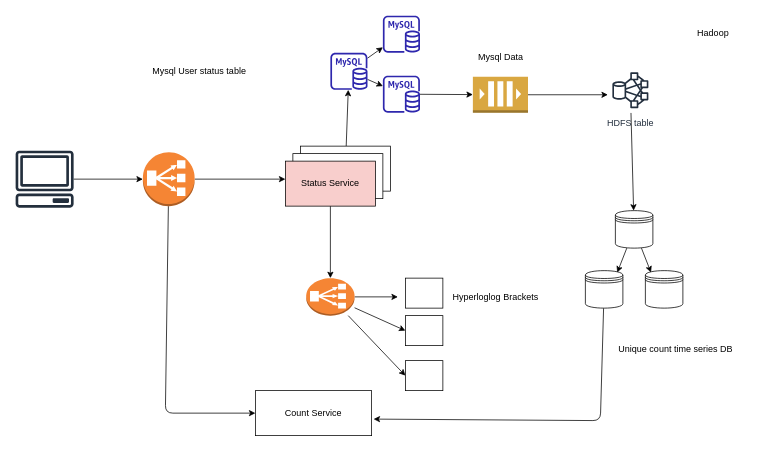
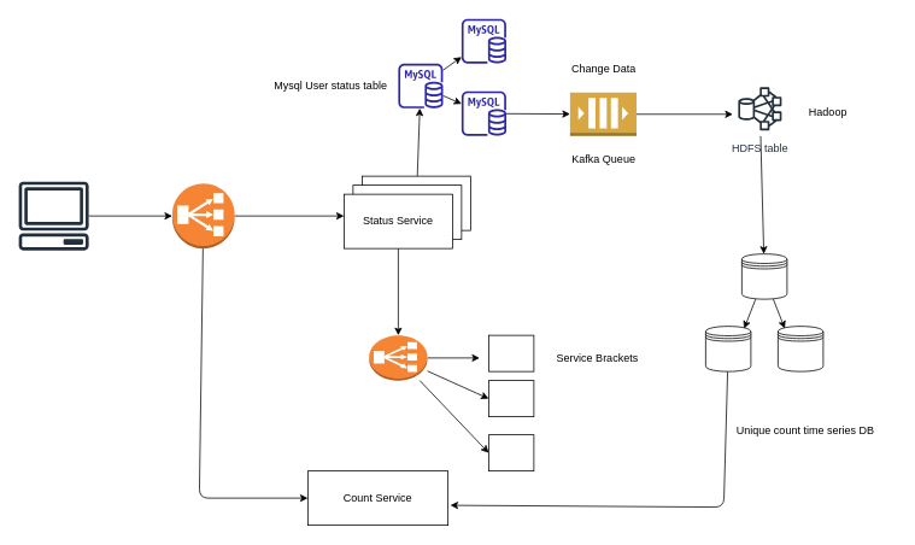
  <mxCell id="0" />
  <mxCell id="1" parent="0" />
  <mxCell id="2" style="edgeStyle=none;html=1;" edge="1" parent="1" source="3" target="6"><mxGeometry relative="1" as="geometry"><mxPoint x="190" y="238" as="targetPoint" /></mxGeometry></mxCell>
  <mxCell id="3" value="" style="sketch=0;outlineConnect=0;fontColor=#232F3E;gradientColor=none;fillColor=#232F3D;strokeColor=none;dashed=0;verticalLabelPosition=bottom;verticalAlign=top;align=center;html=1;fontSize=12;fontStyle=0;aspect=fixed;pointerEvents=1;shape=mxgraph.aws4.client;" vertex="1" parent="1"><mxGeometry x="20" y="200" width="78" height="76" as="geometry" /></mxCell>
  <mxCell id="4" style="edgeStyle=none;html=1;" edge="1" parent="1" source="6"><mxGeometry relative="1" as="geometry"><mxPoint x="380" y="238" as="targetPoint" /></mxGeometry></mxCell>
  <mxCell id="5" style="edgeStyle=none;html=1;entryX=0;entryY=0.5;entryDx=0;entryDy=0;" edge="1" parent="1" source="6" target="20"><mxGeometry relative="1" as="geometry"><Array as="points"><mxPoint x="220" y="550" /></Array></mxGeometry></mxCell>
  <mxCell id="6" value="" style="outlineConnect=0;dashed=0;verticalLabelPosition=bottom;verticalAlign=top;align=center;html=1;shape=mxgraph.aws3.classic_load_balancer;fillColor=#F58534;gradientColor=none;" vertex="1" parent="1"><mxGeometry x="190" y="202" width="69" height="72" as="geometry" /></mxCell>
  <mxCell id="7" style="edgeStyle=none;html=1;" edge="1" parent="1" source="8" target="23"><mxGeometry relative="1" as="geometry"><mxPoint x="460" y="130" as="targetPoint" /></mxGeometry></mxCell>
  <mxCell id="8" value="" style="rounded=0;whiteSpace=wrap;html=1;" vertex="1" parent="1"><mxGeometry x="400" y="194" width="120" height="60" as="geometry" /></mxCell>
  <mxCell id="9" value="" style="rounded=0;whiteSpace=wrap;html=1;" vertex="1" parent="1"><mxGeometry x="390" y="204" width="120" height="60" as="geometry" /></mxCell>
  <mxCell id="10" style="edgeStyle=none;html=1;" edge="1" parent="1" source="11" target="15"><mxGeometry relative="1" as="geometry"><mxPoint x="440" y="350" as="targetPoint" /></mxGeometry></mxCell>
- <mxCell id="11" value="Status Service" style="rounded=0;whiteSpace=wrap;html=1;fillColor=#f8cecc;" vertex="1" parent="1"><mxGeometry x="380" y="214" width="120" height="60" as="geometry" /></mxCell>
+ <mxCell id="11" value="Status Service" style="rounded=0;whiteSpace=wrap;html=1;" vertex="1" parent="1"><mxGeometry x="380" y="214" width="120" height="60" as="geometry" /></mxCell>
  <mxCell id="12" style="edgeStyle=none;html=1;" edge="1" parent="1" source="15"><mxGeometry relative="1" as="geometry"><mxPoint x="530" y="395" as="targetPoint" /></mxGeometry></mxCell>
  <mxCell id="13" style="edgeStyle=none;html=1;entryX=0;entryY=0.5;entryDx=0;entryDy=0;" edge="1" parent="1" source="15" target="17"><mxGeometry relative="1" as="geometry" /></mxCell>
  <mxCell id="14" style="edgeStyle=none;html=1;entryX=0;entryY=0.5;entryDx=0;entryDy=0;" edge="1" parent="1" source="15" target="18"><mxGeometry relative="1" as="geometry" /></mxCell>
  <mxCell id="15" value="" style="outlineConnect=0;dashed=0;verticalLabelPosition=bottom;verticalAlign=top;align=center;html=1;shape=mxgraph.aws3.classic_load_balancer;fillColor=#F58534;gradientColor=none;" vertex="1" parent="1"><mxGeometry x="407.75" y="370" width="64.5" height="50" as="geometry" /></mxCell>
  <mxCell id="16" value="" style="rounded=0;whiteSpace=wrap;html=1;" vertex="1" parent="1"><mxGeometry x="540" y="370" width="50" height="40" as="geometry" /></mxCell>
  <mxCell id="17" value="" style="rounded=0;whiteSpace=wrap;html=1;" vertex="1" parent="1"><mxGeometry x="540" y="420" width="50" height="40" as="geometry" /></mxCell>
  <mxCell id="18" value="" style="rounded=0;whiteSpace=wrap;html=1;" vertex="1" parent="1"><mxGeometry x="540" y="480" width="50" height="40" as="geometry" /></mxCell>
- <mxCell id="19" value="Hyperloglog Brackets" style="text;html=1;align=center;verticalAlign=middle;resizable=0;points=[];autosize=1;strokeColor=none;fillColor=none;" vertex="1" parent="1"><mxGeometry x="590" y="380" width="140" height="30" as="geometry" /></mxCell>
+ <mxCell id="19" value="Service Brackets" style="text;html=1;align=center;verticalAlign=middle;resizable=0;points=[];autosize=1;strokeColor=none;fillColor=none;" vertex="1" parent="1"><mxGeometry x="590" y="380" width="140" height="30" as="geometry" /></mxCell>
  <mxCell id="20" value="Count Service" style="rounded=0;whiteSpace=wrap;html=1;" vertex="1" parent="1"><mxGeometry x="340" y="520" width="155" height="60" as="geometry" /></mxCell>
  <mxCell id="21" style="edgeStyle=none;html=1;" edge="1" parent="1" source="23" target="26"><mxGeometry relative="1" as="geometry" /></mxCell>
  <mxCell id="22" style="edgeStyle=none;html=1;" edge="1" parent="1" source="23" target="25"><mxGeometry relative="1" as="geometry" /></mxCell>
  <mxCell id="23" value="" style="sketch=0;outlineConnect=0;fontColor=#232F3E;gradientColor=none;fillColor=#2E27AD;strokeColor=none;dashed=0;verticalLabelPosition=bottom;verticalAlign=top;align=center;html=1;fontSize=12;fontStyle=0;aspect=fixed;pointerEvents=1;shape=mxgraph.aws4.rds_mysql_instance;" vertex="1" parent="1"><mxGeometry x="440" y="69.5" width="49.5" height="49.5" as="geometry" /></mxCell>
  <mxCell id="24" style="edgeStyle=none;html=1;" edge="1" parent="1" source="25" target="29"><mxGeometry relative="1" as="geometry"><mxPoint x="640" y="124.75" as="targetPoint" /></mxGeometry></mxCell>
  <mxCell id="25" value="" style="sketch=0;outlineConnect=0;fontColor=#232F3E;gradientColor=none;fillColor=#2E27AD;strokeColor=none;dashed=0;verticalLabelPosition=bottom;verticalAlign=top;align=center;html=1;fontSize=12;fontStyle=0;aspect=fixed;pointerEvents=1;shape=mxgraph.aws4.rds_mysql_instance;" vertex="1" parent="1"><mxGeometry x="510" y="100" width="49.5" height="49.5" as="geometry" /></mxCell>
  <mxCell id="26" value="" style="sketch=0;outlineConnect=0;fontColor=#232F3E;gradientColor=none;fillColor=#2E27AD;strokeColor=none;dashed=0;verticalLabelPosition=bottom;verticalAlign=top;align=center;html=1;fontSize=12;fontStyle=0;aspect=fixed;pointerEvents=1;shape=mxgraph.aws4.rds_mysql_instance;" vertex="1" parent="1"><mxGeometry x="510" y="20" width="49.5" height="49.5" as="geometry" /></mxCell>
- <mxCell id="27" value="Mysql User status table" style="text;html=1;align=center;verticalAlign=middle;resizable=0;points=[];autosize=1;strokeColor=none;fillColor=none;" vertex="1" parent="1"><mxGeometry x="190" y="79.25" width="150" height="30" as="geometry" /></mxCell>
+ <mxCell id="27" value="Mysql User status table" style="text;html=1;align=center;verticalAlign=middle;resizable=0;points=[];autosize=1;strokeColor=none;fillColor=none;" vertex="1" parent="1"><mxGeometry x="290" y="79.25" width="150" height="30" as="geometry" /></mxCell>
  <mxCell id="28" style="edgeStyle=none;html=1;" edge="1" parent="1" source="29"><mxGeometry relative="1" as="geometry"><mxPoint x="810" y="125.5" as="targetPoint" /></mxGeometry></mxCell>
  <mxCell id="29" value="" style="outlineConnect=0;dashed=0;verticalLabelPosition=bottom;verticalAlign=top;align=center;html=1;shape=mxgraph.aws3.queue;fillColor=#D9A741;gradientColor=none;" vertex="1" parent="1"><mxGeometry x="630" y="101.5" width="73.5" height="48" as="geometry" /></mxCell>
  <mxCell id="30" style="edgeStyle=none;html=1;" edge="1" parent="1" source="31" target="34"><mxGeometry relative="1" as="geometry"><mxPoint x="840" y="310" as="targetPoint" /></mxGeometry></mxCell>
  <mxCell id="31" value="HDFS table" style="sketch=0;outlineConnect=0;fontColor=#232F3E;gradientColor=none;strokeColor=#232F3E;fillColor=#ffffff;dashed=0;verticalLabelPosition=bottom;verticalAlign=top;align=center;html=1;fontSize=12;fontStyle=0;aspect=fixed;shape=mxgraph.aws4.resourceIcon;resIcon=mxgraph.aws4.hdfs_cluster;" vertex="1" parent="1"><mxGeometry x="810" y="89.5" width="60" height="60" as="geometry" /></mxCell>
  <mxCell id="32" style="edgeStyle=none;html=1;entryX=0.85;entryY=0.05;entryDx=0;entryDy=0;entryPerimeter=0;" edge="1" parent="1" source="34" target="37"><mxGeometry relative="1" as="geometry" /></mxCell>
  <mxCell id="33" style="edgeStyle=none;html=1;entryX=0.15;entryY=0.05;entryDx=0;entryDy=0;entryPerimeter=0;" edge="1" parent="1" source="34" target="35"><mxGeometry relative="1" as="geometry" /></mxCell>
  <mxCell id="34" value="" style="shape=datastore;whiteSpace=wrap;html=1;" vertex="1" parent="1"><mxGeometry x="820" y="280" width="50" height="50" as="geometry" /></mxCell>
  <mxCell id="35" value="" style="shape=datastore;whiteSpace=wrap;html=1;" vertex="1" parent="1"><mxGeometry x="860" y="360" width="50" height="50" as="geometry" /></mxCell>
  <mxCell id="36" style="edgeStyle=none;html=1;entryX=1.017;entryY=0.633;entryDx=0;entryDy=0;entryPerimeter=0;" edge="1" parent="1" source="37" target="20"><mxGeometry relative="1" as="geometry"><Array as="points"><mxPoint x="800" y="560" /></Array></mxGeometry></mxCell>
  <mxCell id="37" value="" style="shape=datastore;whiteSpace=wrap;html=1;" vertex="1" parent="1"><mxGeometry x="780" y="360" width="50" height="50" as="geometry" /></mxCell>
- <mxCell id="38" value="Unique count time series DB" style="text;html=1;align=center;verticalAlign=middle;resizable=0;points=[];autosize=1;strokeColor=none;fillColor=none;" vertex="1" parent="1"><mxGeometry x="810" y="450" width="180" height="30" as="geometry" /></mxCell>
- <mxCell id="40" value="Mysql Data" style="text;html=1;align=center;verticalAlign=middle;resizable=0;points=[];autosize=1;strokeColor=none;fillColor=none;" vertex="1" parent="1"><mxGeometry x="621.75" y="59.5" width="90" height="30" as="geometry" /></mxCell>
- <mxCell id="41" value="Hadoop" style="text;html=1;align=center;verticalAlign=middle;resizable=0;points=[];autosize=1;strokeColor=none;fillColor=none;" vertex="1" parent="1"><mxGeometry x="915" y="29.25" width="70" height="30" as="geometry" /></mxCell>
+ <mxCell id="38" value="Unique count time series DB" style="text;html=1;align=center;verticalAlign=middle;resizable=0;points=[];autosize=1;strokeColor=none;fillColor=none;" vertex="1" parent="1"><mxGeometry x="800" y="460" width="180" height="30" as="geometry" /></mxCell>
+ <mxCell id="39" value="Kafka Queue" style="text;html=1;align=center;verticalAlign=middle;resizable=0;points=[];autosize=1;strokeColor=none;fillColor=none;" vertex="1" parent="1"><mxGeometry x="621.75" y="160" width="90" height="30" as="geometry" /></mxCell>
+ <mxCell id="40" value="Change Data" style="text;html=1;align=center;verticalAlign=middle;resizable=0;points=[];autosize=1;strokeColor=none;fillColor=none;" vertex="1" parent="1"><mxGeometry x="621.75" y="59.5" width="90" height="30" as="geometry" /></mxCell>
+ <mxCell id="41" value="Hadoop" style="text;html=1;align=center;verticalAlign=middle;resizable=0;points=[];autosize=1;strokeColor=none;fillColor=none;" vertex="1" parent="1"><mxGeometry x="880" y="109.25" width="70" height="30" as="geometry" /></mxCell>
